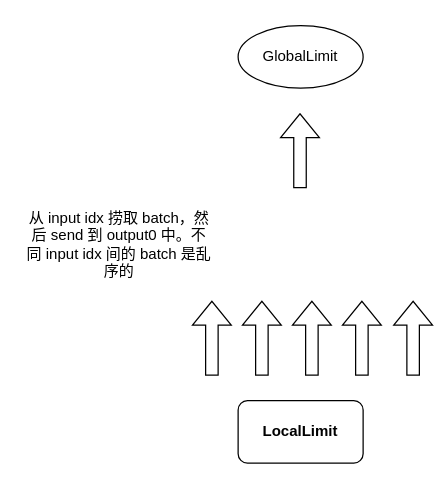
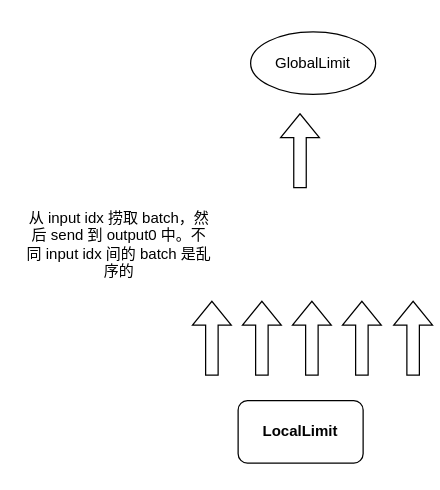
  <mxCell id="0" />
  <mxCell id="1" parent="0" />
  <mxCell id="2" value="&lt;b&gt;LocalLimit&lt;/b&gt;" style="whiteSpace=wrap;html=1;rounded=1;" vertex="1" parent="1"><mxGeometry x="190" y="320" width="100" height="50" as="geometry" /></mxCell>
- <mxCell id="3" value="GlobalLimit" style="ellipse;whiteSpace=wrap;html=1;" vertex="1" parent="1"><mxGeometry x="190" y="20" width="100" height="50" as="geometry" /></mxCell>
+ <mxCell id="3" value="GlobalLimit" style="ellipse;whiteSpace=wrap;html=1;" vertex="1" parent="1"><mxGeometry x="200" y="25" width="100" height="50" as="geometry" /></mxCell>
  <mxCell id="4" value="" style="shape=flexArrow;endArrow=classic;html=1;rounded=0;" edge="1" parent="1"><mxGeometry width="50" height="50" relative="1" as="geometry"><mxPoint x="169" y="300" as="sourcePoint" /><mxPoint x="169" y="240" as="targetPoint" /></mxGeometry></mxCell>
  <mxCell id="5" value="" style="shape=flexArrow;endArrow=classic;html=1;rounded=0;" edge="1" parent="1"><mxGeometry width="50" height="50" relative="1" as="geometry"><mxPoint x="209" y="300" as="sourcePoint" /><mxPoint x="209" y="240" as="targetPoint" /></mxGeometry></mxCell>
  <mxCell id="6" value="" style="shape=flexArrow;endArrow=classic;html=1;rounded=0;" edge="1" parent="1"><mxGeometry width="50" height="50" relative="1" as="geometry"><mxPoint x="249" y="300" as="sourcePoint" /><mxPoint x="249" y="240" as="targetPoint" /></mxGeometry></mxCell>
  <mxCell id="7" value="" style="shape=flexArrow;endArrow=classic;html=1;rounded=0;" edge="1" parent="1"><mxGeometry width="50" height="50" relative="1" as="geometry"><mxPoint x="289" y="300" as="sourcePoint" /><mxPoint x="289" y="240" as="targetPoint" /></mxGeometry></mxCell>
  <mxCell id="8" value="" style="shape=flexArrow;endArrow=classic;html=1;rounded=0;" edge="1" parent="1"><mxGeometry width="50" height="50" relative="1" as="geometry"><mxPoint x="330" y="300" as="sourcePoint" /><mxPoint x="330" y="240" as="targetPoint" /></mxGeometry></mxCell>
  <mxCell id="9" value="" style="shape=flexArrow;endArrow=classic;html=1;rounded=0;" edge="1" parent="1"><mxGeometry width="50" height="50" relative="1" as="geometry"><mxPoint x="239.5" y="150" as="sourcePoint" /><mxPoint x="239.5" y="90" as="targetPoint" /></mxGeometry></mxCell>
  <mxCell id="10" value="&lt;div&gt;从 input idx 捞取 batch，然后 send 到 output0 中。不同 input idx 间的 batch 是乱序的&lt;br&gt;&lt;/div&gt;" style="text;html=1;strokeColor=none;fillColor=none;align=center;verticalAlign=middle;whiteSpace=wrap;rounded=0;" vertex="1" parent="1"><mxGeometry x="20" y="180" width="150" height="30" as="geometry" /></mxCell>
